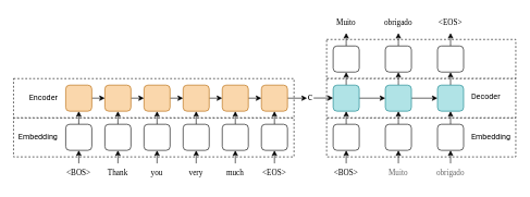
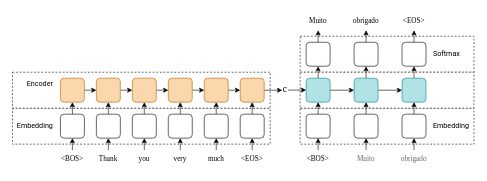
  <mxCell id="0" />
  <mxCell id="1" parent="0" />
  <mxCell id="2" value="" style="rounded=0;whiteSpace=wrap;html=1;dashed=1;" parent="1" vertex="1"><mxGeometry x="500" y="180" width="290" height="60" as="geometry" /></mxCell>
  <mxCell id="3" value="" style="rounded=0;whiteSpace=wrap;html=1;dashed=1;" parent="1" vertex="1"><mxGeometry x="500" y="60" width="290" height="60" as="geometry" /></mxCell>
  <mxCell id="4" value="" style="rounded=0;whiteSpace=wrap;html=1;dashed=1;" parent="1" vertex="1"><mxGeometry x="500" y="120" width="290" height="60" as="geometry" /></mxCell>
  <mxCell id="5" value="" style="rounded=0;whiteSpace=wrap;html=1;dashed=1;" parent="1" vertex="1"><mxGeometry x="20" y="180" width="430" height="60" as="geometry" /></mxCell>
  <mxCell id="6" value="" style="rounded=0;whiteSpace=wrap;html=1;dashed=1;" parent="1" vertex="1"><mxGeometry x="20" y="120" width="430" height="60" as="geometry" /></mxCell>
  <mxCell id="7" style="edgeStyle=orthogonalEdgeStyle;rounded=0;orthogonalLoop=1;jettySize=auto;html=1;exitX=0.5;exitY=0;exitDx=0;exitDy=0;entryX=0.5;entryY=1;entryDx=0;entryDy=0;" parent="1" source="8" target="32" edge="1"><mxGeometry relative="1" as="geometry" /></mxCell>
  <mxCell id="8" value="" style="rounded=1;whiteSpace=wrap;html=1;" parent="1" vertex="1"><mxGeometry x="100" y="190" width="40" height="40" as="geometry" /></mxCell>
  <mxCell id="9" value="&amp;lt;BOS&amp;gt;" style="text;html=1;align=center;verticalAlign=middle;whiteSpace=wrap;rounded=0;fontFamily=Roboto Mono;fontSource=https%3A%2F%2Ffonts.googleapis.com%2Fcss2%3Ffamily%3DRoboto%2BMono%3Aital%2Cwght%400%2C100..700%3B1%2C100..700%26display%3Dswap;" parent="1" vertex="1"><mxGeometry x="90" y="250" width="60" height="30" as="geometry" /></mxCell>
  <mxCell id="10" style="edgeStyle=orthogonalEdgeStyle;rounded=0;orthogonalLoop=1;jettySize=auto;html=1;exitX=0.5;exitY=0;exitDx=0;exitDy=0;entryX=0.5;entryY=1;entryDx=0;entryDy=0;" parent="1" source="11" target="21" edge="1"><mxGeometry relative="1" as="geometry" /></mxCell>
  <mxCell id="11" value="Thank" style="text;html=1;align=center;verticalAlign=middle;whiteSpace=wrap;rounded=0;fontFamily=Roboto Mono;fontSource=https%3A%2F%2Ffonts.googleapis.com%2Fcss2%3Ffamily%3DRoboto%2BMono%3Aital%2Cwght%400%2C100..700%3B1%2C100..700%26display%3Dswap;" parent="1" vertex="1"><mxGeometry x="150" y="250" width="60" height="30" as="geometry" /></mxCell>
  <mxCell id="12" style="edgeStyle=orthogonalEdgeStyle;rounded=0;orthogonalLoop=1;jettySize=auto;html=1;exitX=0.5;exitY=0;exitDx=0;exitDy=0;entryX=0.5;entryY=1;entryDx=0;entryDy=0;" parent="1" source="13" target="23" edge="1"><mxGeometry relative="1" as="geometry" /></mxCell>
  <mxCell id="13" value="you" style="text;html=1;align=center;verticalAlign=middle;whiteSpace=wrap;rounded=0;fontFamily=Roboto Mono;fontSource=https%3A%2F%2Ffonts.googleapis.com%2Fcss2%3Ffamily%3DRoboto%2BMono%3Aital%2Cwght%400%2C100..700%3B1%2C100..700%26display%3Dswap;" parent="1" vertex="1"><mxGeometry x="210" y="250" width="60" height="30" as="geometry" /></mxCell>
  <mxCell id="14" style="edgeStyle=orthogonalEdgeStyle;rounded=0;orthogonalLoop=1;jettySize=auto;html=1;exitX=0.5;exitY=0;exitDx=0;exitDy=0;entryX=0.5;entryY=1;entryDx=0;entryDy=0;" parent="1" source="15" target="25" edge="1"><mxGeometry relative="1" as="geometry" /></mxCell>
  <mxCell id="15" value="very" style="text;html=1;align=center;verticalAlign=middle;whiteSpace=wrap;rounded=0;fontFamily=Roboto Mono;fontSource=https%3A%2F%2Ffonts.googleapis.com%2Fcss2%3Ffamily%3DRoboto%2BMono%3Aital%2Cwght%400%2C100..700%3B1%2C100..700%26display%3Dswap;" parent="1" vertex="1"><mxGeometry x="270" y="250" width="60" height="30" as="geometry" /></mxCell>
  <mxCell id="16" style="edgeStyle=orthogonalEdgeStyle;rounded=0;orthogonalLoop=1;jettySize=auto;html=1;exitX=0.5;exitY=0;exitDx=0;exitDy=0;entryX=0.5;entryY=1;entryDx=0;entryDy=0;" parent="1" source="17" target="27" edge="1"><mxGeometry relative="1" as="geometry" /></mxCell>
  <mxCell id="17" value="much" style="text;html=1;align=center;verticalAlign=middle;whiteSpace=wrap;rounded=0;fontFamily=Roboto Mono;fontSource=https%3A%2F%2Ffonts.googleapis.com%2Fcss2%3Ffamily%3DRoboto%2BMono%3Aital%2Cwght%400%2C100..700%3B1%2C100..700%26display%3Dswap;" parent="1" vertex="1"><mxGeometry x="330" y="250" width="60" height="30" as="geometry" /></mxCell>
  <mxCell id="18" style="edgeStyle=orthogonalEdgeStyle;rounded=0;orthogonalLoop=1;jettySize=auto;html=1;exitX=0.5;exitY=0;exitDx=0;exitDy=0;entryX=0.5;entryY=1;entryDx=0;entryDy=0;" parent="1" source="19" target="29" edge="1"><mxGeometry relative="1" as="geometry" /></mxCell>
  <mxCell id="19" value="&amp;lt;EOS&amp;gt;" style="text;html=1;align=center;verticalAlign=middle;whiteSpace=wrap;rounded=0;fontFamily=Roboto Mono;fontSource=https%3A%2F%2Ffonts.googleapis.com%2Fcss2%3Ffamily%3DRoboto%2BMono%3Aital%2Cwght%400%2C100..700%3B1%2C100..700%26display%3Dswap;" parent="1" vertex="1"><mxGeometry x="390" y="250" width="60" height="30" as="geometry" /></mxCell>
  <mxCell id="20" style="edgeStyle=orthogonalEdgeStyle;rounded=0;orthogonalLoop=1;jettySize=auto;html=1;exitX=0.5;exitY=0;exitDx=0;exitDy=0;entryX=0.5;entryY=1;entryDx=0;entryDy=0;" parent="1" source="21" target="34" edge="1"><mxGeometry relative="1" as="geometry" /></mxCell>
  <mxCell id="21" value="" style="rounded=1;whiteSpace=wrap;html=1;" parent="1" vertex="1"><mxGeometry x="160" y="190" width="40" height="40" as="geometry" /></mxCell>
  <mxCell id="22" style="edgeStyle=orthogonalEdgeStyle;rounded=0;orthogonalLoop=1;jettySize=auto;html=1;exitX=0.5;exitY=0;exitDx=0;exitDy=0;entryX=0.5;entryY=1;entryDx=0;entryDy=0;" parent="1" source="23" target="36" edge="1"><mxGeometry relative="1" as="geometry" /></mxCell>
  <mxCell id="23" value="" style="rounded=1;whiteSpace=wrap;html=1;" parent="1" vertex="1"><mxGeometry x="220" y="190" width="40" height="40" as="geometry" /></mxCell>
  <mxCell id="24" style="edgeStyle=orthogonalEdgeStyle;rounded=0;orthogonalLoop=1;jettySize=auto;html=1;exitX=0.5;exitY=0;exitDx=0;exitDy=0;entryX=0.5;entryY=1;entryDx=0;entryDy=0;" parent="1" source="25" target="38" edge="1"><mxGeometry relative="1" as="geometry" /></mxCell>
  <mxCell id="25" value="" style="rounded=1;whiteSpace=wrap;html=1;" parent="1" vertex="1"><mxGeometry x="280" y="190" width="40" height="40" as="geometry" /></mxCell>
  <mxCell id="26" style="edgeStyle=orthogonalEdgeStyle;rounded=0;orthogonalLoop=1;jettySize=auto;html=1;exitX=0.5;exitY=0;exitDx=0;exitDy=0;entryX=0.5;entryY=1;entryDx=0;entryDy=0;" parent="1" source="27" target="40" edge="1"><mxGeometry relative="1" as="geometry" /></mxCell>
  <mxCell id="27" value="" style="rounded=1;whiteSpace=wrap;html=1;" parent="1" vertex="1"><mxGeometry x="340" y="190" width="40" height="40" as="geometry" /></mxCell>
  <mxCell id="28" style="edgeStyle=orthogonalEdgeStyle;rounded=0;orthogonalLoop=1;jettySize=auto;html=1;exitX=0.5;exitY=0;exitDx=0;exitDy=0;entryX=0.5;entryY=1;entryDx=0;entryDy=0;" parent="1" source="29" target="42" edge="1"><mxGeometry relative="1" as="geometry" /></mxCell>
  <mxCell id="29" value="" style="rounded=1;whiteSpace=wrap;html=1;" parent="1" vertex="1"><mxGeometry x="400" y="190" width="40" height="40" as="geometry" /></mxCell>
  <mxCell id="30" value="" style="endArrow=classic;html=1;rounded=0;entryX=0.5;entryY=1;entryDx=0;entryDy=0;exitX=0.5;exitY=0;exitDx=0;exitDy=0;" parent="1" source="9" target="8" edge="1"><mxGeometry width="50" height="50" relative="1" as="geometry"><mxPoint x="330" y="270" as="sourcePoint" /><mxPoint x="380" y="220" as="targetPoint" /></mxGeometry></mxCell>
  <mxCell id="31" style="edgeStyle=orthogonalEdgeStyle;rounded=0;orthogonalLoop=1;jettySize=auto;html=1;exitX=1;exitY=0.5;exitDx=0;exitDy=0;entryX=0;entryY=0.5;entryDx=0;entryDy=0;" parent="1" source="32" target="34" edge="1"><mxGeometry relative="1" as="geometry" /></mxCell>
  <mxCell id="32" value="" style="rounded=1;whiteSpace=wrap;html=1;fillColor=#fad7ac;strokeColor=#b46504;" parent="1" vertex="1"><mxGeometry x="100" y="130" width="40" height="40" as="geometry" /></mxCell>
  <mxCell id="33" style="edgeStyle=orthogonalEdgeStyle;rounded=0;orthogonalLoop=1;jettySize=auto;html=1;exitX=1;exitY=0.5;exitDx=0;exitDy=0;entryX=0;entryY=0.5;entryDx=0;entryDy=0;" parent="1" source="34" target="36" edge="1"><mxGeometry relative="1" as="geometry" /></mxCell>
  <mxCell id="34" value="" style="rounded=1;whiteSpace=wrap;html=1;fillColor=#fad7ac;strokeColor=#b46504;" parent="1" vertex="1"><mxGeometry x="160" y="130" width="40" height="40" as="geometry" /></mxCell>
  <mxCell id="35" style="edgeStyle=orthogonalEdgeStyle;rounded=0;orthogonalLoop=1;jettySize=auto;html=1;exitX=1;exitY=0.5;exitDx=0;exitDy=0;entryX=0;entryY=0.5;entryDx=0;entryDy=0;" parent="1" source="36" target="38" edge="1"><mxGeometry relative="1" as="geometry" /></mxCell>
  <mxCell id="36" value="" style="rounded=1;whiteSpace=wrap;html=1;fillColor=#fad7ac;strokeColor=#b46504;" parent="1" vertex="1"><mxGeometry x="220" y="130" width="40" height="40" as="geometry" /></mxCell>
  <mxCell id="37" style="edgeStyle=orthogonalEdgeStyle;rounded=0;orthogonalLoop=1;jettySize=auto;html=1;exitX=1;exitY=0.5;exitDx=0;exitDy=0;entryX=0;entryY=0.5;entryDx=0;entryDy=0;" parent="1" source="38" target="40" edge="1"><mxGeometry relative="1" as="geometry" /></mxCell>
  <mxCell id="38" value="" style="rounded=1;whiteSpace=wrap;html=1;fillColor=#fad7ac;strokeColor=#b46504;" parent="1" vertex="1"><mxGeometry x="280" y="130" width="40" height="40" as="geometry" /></mxCell>
  <mxCell id="39" style="edgeStyle=orthogonalEdgeStyle;rounded=0;orthogonalLoop=1;jettySize=auto;html=1;exitX=1;exitY=0.5;exitDx=0;exitDy=0;entryX=0;entryY=0.5;entryDx=0;entryDy=0;" parent="1" source="40" target="42" edge="1"><mxGeometry relative="1" as="geometry" /></mxCell>
  <mxCell id="40" value="" style="rounded=1;whiteSpace=wrap;html=1;fillColor=#fad7ac;strokeColor=#b46504;" parent="1" vertex="1"><mxGeometry x="340" y="130" width="40" height="40" as="geometry" /></mxCell>
  <mxCell id="41" style="edgeStyle=orthogonalEdgeStyle;rounded=0;orthogonalLoop=1;jettySize=auto;html=1;exitX=1;exitY=0.5;exitDx=0;exitDy=0;" parent="1" source="42" edge="1"><mxGeometry relative="1" as="geometry"><mxPoint x="470" y="150" as="targetPoint" /></mxGeometry></mxCell>
  <mxCell id="42" value="" style="rounded=1;whiteSpace=wrap;html=1;fillColor=#fad7ac;strokeColor=#b46504;" parent="1" vertex="1"><mxGeometry x="400" y="130" width="40" height="40" as="geometry" /></mxCell>
  <mxCell id="43" value="c" style="text;html=1;align=center;verticalAlign=middle;whiteSpace=wrap;rounded=0;fontSize=16;fontFamily=Verdana;" parent="1" vertex="1"><mxGeometry x="470" y="133" width="10" height="30" as="geometry" /></mxCell>
  <mxCell id="44" style="edgeStyle=orthogonalEdgeStyle;rounded=0;orthogonalLoop=1;jettySize=auto;html=1;exitX=1;exitY=0.5;exitDx=0;exitDy=0;" parent="1" edge="1"><mxGeometry relative="1" as="geometry"><mxPoint x="510" y="149.8" as="targetPoint" /><mxPoint x="480" y="149.8" as="sourcePoint" /></mxGeometry></mxCell>
  <mxCell id="45" style="edgeStyle=orthogonalEdgeStyle;rounded=0;orthogonalLoop=1;jettySize=auto;html=1;exitX=0.5;exitY=0;exitDx=0;exitDy=0;entryX=0.5;entryY=1;entryDx=0;entryDy=0;" parent="1" source="46" target="51" edge="1"><mxGeometry relative="1" as="geometry" /></mxCell>
  <mxCell id="46" value="" style="rounded=1;whiteSpace=wrap;html=1;" parent="1" vertex="1"><mxGeometry x="510" y="190" width="40" height="40" as="geometry" /></mxCell>
  <mxCell id="47" value="&amp;lt;BOS&amp;gt;" style="text;html=1;align=center;verticalAlign=middle;whiteSpace=wrap;rounded=0;fontFamily=Roboto Mono;fontSource=https%3A%2F%2Ffonts.googleapis.com%2Fcss2%3Ffamily%3DRoboto%2BMono%3Aital%2Cwght%400%2C100..700%3B1%2C100..700%26display%3Dswap;" parent="1" vertex="1"><mxGeometry x="500" y="250" width="60" height="30" as="geometry" /></mxCell>
  <mxCell id="48" value="" style="endArrow=classic;html=1;rounded=0;entryX=0.5;entryY=1;entryDx=0;entryDy=0;exitX=0.5;exitY=0;exitDx=0;exitDy=0;" parent="1" source="47" target="46" edge="1"><mxGeometry width="50" height="50" relative="1" as="geometry"><mxPoint x="740" y="270" as="sourcePoint" /><mxPoint x="790" y="220" as="targetPoint" /></mxGeometry></mxCell>
  <mxCell id="49" style="edgeStyle=orthogonalEdgeStyle;rounded=0;orthogonalLoop=1;jettySize=auto;html=1;exitX=0.5;exitY=0;exitDx=0;exitDy=0;entryX=0.5;entryY=1;entryDx=0;entryDy=0;" parent="1" source="51" target="53" edge="1"><mxGeometry relative="1" as="geometry" /></mxCell>
  <mxCell id="50" style="edgeStyle=orthogonalEdgeStyle;rounded=0;orthogonalLoop=1;jettySize=auto;html=1;exitX=1;exitY=0.5;exitDx=0;exitDy=0;entryX=0;entryY=0.5;entryDx=0;entryDy=0;" parent="1" source="51" target="61" edge="1"><mxGeometry relative="1" as="geometry" /></mxCell>
  <mxCell id="51" value="" style="rounded=1;whiteSpace=wrap;html=1;fillColor=#b0e3e6;strokeColor=#0e8088;" parent="1" vertex="1"><mxGeometry x="510" y="130" width="40" height="40" as="geometry" /></mxCell>
  <mxCell id="52" style="edgeStyle=orthogonalEdgeStyle;rounded=0;orthogonalLoop=1;jettySize=auto;html=1;exitX=0.5;exitY=0;exitDx=0;exitDy=0;entryX=0.5;entryY=1;entryDx=0;entryDy=0;" parent="1" source="53" target="54" edge="1"><mxGeometry relative="1" as="geometry" /></mxCell>
  <mxCell id="53" value="" style="rounded=1;whiteSpace=wrap;html=1;" parent="1" vertex="1"><mxGeometry x="510" y="70" width="40" height="40" as="geometry" /></mxCell>
  <mxCell id="54" value="Muito" style="text;html=1;align=center;verticalAlign=middle;whiteSpace=wrap;rounded=0;fontFamily=Roboto Mono;fontSource=https%3A%2F%2Ffonts.googleapis.com%2Fcss2%3Ffamily%3DRoboto%2BMono%3Aital%2Cwght%400%2C100..700%3B1%2C100..700%26display%3Dswap;" parent="1" vertex="1"><mxGeometry x="510" y="20" width="40" height="30" as="geometry" /></mxCell>
  <mxCell id="55" style="edgeStyle=orthogonalEdgeStyle;rounded=0;orthogonalLoop=1;jettySize=auto;html=1;exitX=0.5;exitY=0;exitDx=0;exitDy=0;entryX=0.5;entryY=1;entryDx=0;entryDy=0;" parent="1" source="56" target="61" edge="1"><mxGeometry relative="1" as="geometry" /></mxCell>
  <mxCell id="56" value="" style="rounded=1;whiteSpace=wrap;html=1;" parent="1" vertex="1"><mxGeometry x="590" y="190" width="40" height="40" as="geometry" /></mxCell>
  <mxCell id="57" value="Muito" style="text;html=1;align=center;verticalAlign=middle;whiteSpace=wrap;rounded=0;fontFamily=Roboto Mono;fontSource=https%3A%2F%2Ffonts.googleapis.com%2Fcss2%3Ffamily%3DRoboto%2BMono%3Aital%2Cwght%400%2C100..700%3B1%2C100..700%26display%3Dswap;fontColor=#666666;" parent="1" vertex="1"><mxGeometry x="590" y="250" width="40" height="30" as="geometry" /></mxCell>
  <mxCell id="58" value="" style="endArrow=classic;html=1;rounded=0;entryX=0.5;entryY=1;entryDx=0;entryDy=0;exitX=0.5;exitY=0;exitDx=0;exitDy=0;" parent="1" source="57" target="56" edge="1"><mxGeometry width="50" height="50" relative="1" as="geometry"><mxPoint x="820" y="270" as="sourcePoint" /><mxPoint x="870" y="220" as="targetPoint" /></mxGeometry></mxCell>
  <mxCell id="59" style="edgeStyle=orthogonalEdgeStyle;rounded=0;orthogonalLoop=1;jettySize=auto;html=1;exitX=0.5;exitY=0;exitDx=0;exitDy=0;entryX=0.5;entryY=1;entryDx=0;entryDy=0;" parent="1" source="61" target="63" edge="1"><mxGeometry relative="1" as="geometry" /></mxCell>
  <mxCell id="60" style="edgeStyle=orthogonalEdgeStyle;rounded=0;orthogonalLoop=1;jettySize=auto;html=1;exitX=1;exitY=0.5;exitDx=0;exitDy=0;entryX=0;entryY=0.5;entryDx=0;entryDy=0;" parent="1" source="61" target="69" edge="1"><mxGeometry relative="1" as="geometry" /></mxCell>
  <mxCell id="61" value="" style="rounded=1;whiteSpace=wrap;html=1;fillColor=#b0e3e6;strokeColor=#0e8088;" parent="1" vertex="1"><mxGeometry x="590" y="130" width="40" height="40" as="geometry" /></mxCell>
  <mxCell id="62" style="edgeStyle=orthogonalEdgeStyle;rounded=0;orthogonalLoop=1;jettySize=auto;html=1;exitX=0.5;exitY=0;exitDx=0;exitDy=0;entryX=0.5;entryY=1;entryDx=0;entryDy=0;" parent="1" source="63" edge="1"><mxGeometry relative="1" as="geometry"><mxPoint x="610" y="50" as="targetPoint" /></mxGeometry></mxCell>
  <mxCell id="63" value="" style="rounded=1;whiteSpace=wrap;html=1;" parent="1" vertex="1"><mxGeometry x="590" y="70" width="40" height="40" as="geometry" /></mxCell>
  <mxCell id="64" style="edgeStyle=orthogonalEdgeStyle;rounded=0;orthogonalLoop=1;jettySize=auto;html=1;exitX=0.5;exitY=0;exitDx=0;exitDy=0;entryX=0.5;entryY=1;entryDx=0;entryDy=0;" parent="1" source="65" target="69" edge="1"><mxGeometry relative="1" as="geometry" /></mxCell>
  <mxCell id="65" value="" style="rounded=1;whiteSpace=wrap;html=1;" parent="1" vertex="1"><mxGeometry x="670" y="190" width="40" height="40" as="geometry" /></mxCell>
  <mxCell id="66" value="obrigado" style="text;html=1;align=center;verticalAlign=middle;whiteSpace=wrap;rounded=0;fontFamily=Roboto Mono;fontSource=https%3A%2F%2Ffonts.googleapis.com%2Fcss2%3Ffamily%3DRoboto%2BMono%3Aital%2Cwght%400%2C100..700%3B1%2C100..700%26display%3Dswap;fontColor=#666666;" parent="1" vertex="1"><mxGeometry x="660" y="250" width="60" height="30" as="geometry" /></mxCell>
  <mxCell id="67" value="" style="endArrow=classic;html=1;rounded=0;entryX=0.5;entryY=1;entryDx=0;entryDy=0;exitX=0.5;exitY=0;exitDx=0;exitDy=0;" parent="1" source="66" target="65" edge="1"><mxGeometry width="50" height="50" relative="1" as="geometry"><mxPoint x="900" y="270" as="sourcePoint" /><mxPoint x="950" y="220" as="targetPoint" /></mxGeometry></mxCell>
  <mxCell id="68" style="edgeStyle=orthogonalEdgeStyle;rounded=0;orthogonalLoop=1;jettySize=auto;html=1;exitX=0.5;exitY=0;exitDx=0;exitDy=0;entryX=0.5;entryY=1;entryDx=0;entryDy=0;" parent="1" source="69" target="71" edge="1"><mxGeometry relative="1" as="geometry" /></mxCell>
  <mxCell id="69" value="" style="rounded=1;whiteSpace=wrap;html=1;fillColor=#b0e3e6;strokeColor=#0e8088;" parent="1" vertex="1"><mxGeometry x="670" y="130" width="40" height="40" as="geometry" /></mxCell>
  <mxCell id="70" style="edgeStyle=orthogonalEdgeStyle;rounded=0;orthogonalLoop=1;jettySize=auto;html=1;exitX=0.5;exitY=0;exitDx=0;exitDy=0;entryX=0.5;entryY=1;entryDx=0;entryDy=0;" parent="1" source="71" edge="1"><mxGeometry relative="1" as="geometry"><mxPoint x="690" y="50" as="targetPoint" /></mxGeometry></mxCell>
  <mxCell id="71" value="" style="rounded=1;whiteSpace=wrap;html=1;" parent="1" vertex="1"><mxGeometry x="670" y="70" width="40" height="40" as="geometry" /></mxCell>
  <mxCell id="72" value="&amp;lt;EOS&amp;gt;" style="text;html=1;align=center;verticalAlign=middle;whiteSpace=wrap;rounded=0;fontFamily=Roboto Mono;fontSource=https%3A%2F%2Ffonts.googleapis.com%2Fcss2%3Ffamily%3DRoboto%2BMono%3Aital%2Cwght%400%2C100..700%3B1%2C100..700%26display%3Dswap;" parent="1" vertex="1"><mxGeometry x="670" y="20" width="40" height="30" as="geometry" /></mxCell>
  <mxCell id="73" value="obrigado" style="text;html=1;align=center;verticalAlign=middle;whiteSpace=wrap;rounded=0;fontFamily=Roboto Mono;fontSource=https%3A%2F%2Ffonts.googleapis.com%2Fcss2%3Ffamily%3DRoboto%2BMono%3Aital%2Cwght%400%2C100..700%3B1%2C100..700%26display%3Dswap;" parent="1" vertex="1"><mxGeometry x="580" y="20" width="60" height="30" as="geometry" /></mxCell>
  <mxCell id="74" value="Embedding" style="text;html=1;align=right;verticalAlign=middle;whiteSpace=wrap;rounded=0;fontFamily=Roboto;fontSource=https%3A%2F%2Ffonts.googleapis.com%2Fcss2%3Ffamily%3DRoboto%3Aital%2Cwght%400%2C100..900%3B1%2C100..900%26display%3Dswap;" parent="1" vertex="1"><mxGeometry x="30" y="195" width="60" height="30" as="geometry" /></mxCell>
- <mxCell id="75" value="Encoder" style="text;html=1;align=right;verticalAlign=middle;whiteSpace=wrap;rounded=0;fontFamily=Roboto;fontSource=https%3A%2F%2Ffonts.googleapis.com%2Fcss2%3Ffamily%3DRoboto%3Aital%2Cwght%400%2C100..900%3B1%2C100..900%26display%3Dswap;" parent="1" vertex="1"><mxGeometry x="30" y="135" width="60" height="30" as="geometry" /></mxCell>
- <mxCell id="76" value="&lt;div align=&quot;left&quot;&gt;Decoder&lt;/div&gt;" style="text;html=1;align=left;verticalAlign=middle;whiteSpace=wrap;rounded=0;fontFamily=Roboto;fontSource=https%3A%2F%2Ffonts.googleapis.com%2Fcss2%3Ffamily%3DRoboto%3Aital%2Cwght%400%2C100..900%3B1%2C100..900%26display%3Dswap;" parent="1" vertex="1"><mxGeometry x="720" y="133" width="60" height="30" as="geometry" /></mxCell>
+ <mxCell id="75" value="Encoder" style="text;html=1;align=right;verticalAlign=middle;whiteSpace=wrap;rounded=0;fontFamily=Roboto;fontSource=https%3A%2F%2Ffonts.googleapis.com%2Fcss2%3Ffamily%3DRoboto%3Aital%2Cwght%400%2C100..900%3B1%2C100..900%26display%3Dswap;" parent="1" vertex="1"><mxGeometry x="30" y="125" width="60" height="30" as="geometry" /></mxCell>
+ <mxCell id="77" value="Softmax" style="text;html=1;align=left;verticalAlign=middle;whiteSpace=wrap;rounded=0;fontFamily=Roboto;fontSource=https%3A%2F%2Ffonts.googleapis.com%2Fcss2%3Ffamily%3DRoboto%3Aital%2Cwght%400%2C100..900%3B1%2C100..900%26display%3Dswap;" parent="1" vertex="1"><mxGeometry x="720" y="75" width="60" height="30" as="geometry" /></mxCell>
  <mxCell id="78" value="Embedding" style="text;html=1;align=left;verticalAlign=middle;whiteSpace=wrap;rounded=0;fontFamily=Roboto;fontSource=https%3A%2F%2Ffonts.googleapis.com%2Fcss2%3Ffamily%3DRoboto%3Aital%2Cwght%400%2C100..900%3B1%2C100..900%26display%3Dswap;" parent="1" vertex="1"><mxGeometry x="720" y="195" width="60" height="30" as="geometry" /></mxCell>
